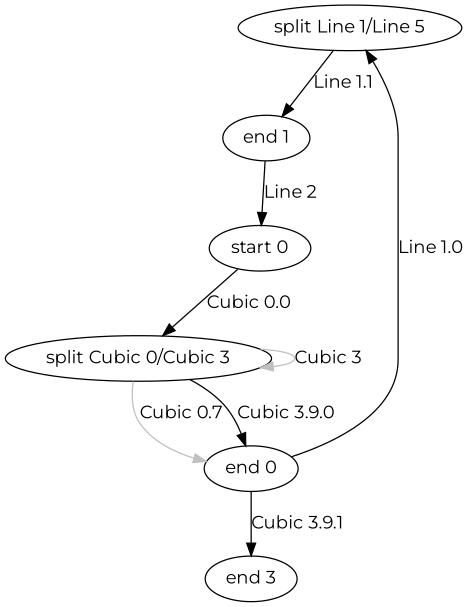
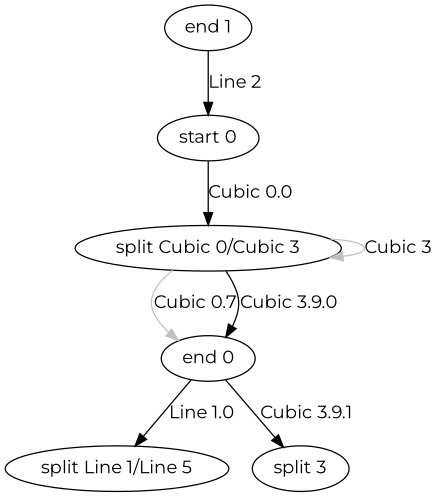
  digraph {
    fontname=Montserrat
    node [color=black fontname=Montserrat]
    edge [color=black fontname=Montserrat]
    n1 [label="split Line 1/Line 5"]
    n2 [label="end 1"]
    n3 [label="split Cubic 0/Cubic 3"]
    n4 [label="end 0"]
    n5 [label="start 0"]
-   n6 [label="end 3"]
-   n1 -> n2 [label="Line 1.1"]
+   n6 [label="split 3"]
    n2 -> n5 [label="Line 2"]
    n3 -> n3 [color=gray label="Cubic 3"]
    n3 -> n4 [color=gray label="Cubic 0.7"]
    n3 -> n4 [label="Cubic 3.9.0"]
    n4 -> n1 [label="Line 1.0"]
    n4 -> n6 [label="Cubic 3.9.1"]
    n5 -> n3 [label="Cubic 0.0"]
  }
